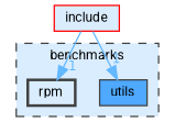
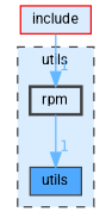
  digraph {
    compound=true
    fontname=Roboto
    node [color=grey25 fillcolor="#daedff" fontname=Roboto fontsize=10 shape=box style=filled]
    edge [color=steelblue1 fontcolor=steelblue1 fontname=Roboto fontsize=10 headlabel=1 labeldistance=1.5 labelfontname=Helvetica labelfontsize=10]
    n1 [fillcolor="#4ea9ff" height=0.2 label=utils width=0.4]
    n2 [height=0.2 label=rpm style="filled,bold" width=0.4]
    n3 [color=red height=0.2 label=include width=0.4]
    subgraph cluster_1 {
      bgcolor="#daedff"
      fontsize=10
-     label=benchmarks
+     label=utils
      pencolor=grey25
      style="filled,dashed"
      n1
      n2
    }
-   n3 -> n1
+   n2 -> n1
    n3 -> n2
  }
